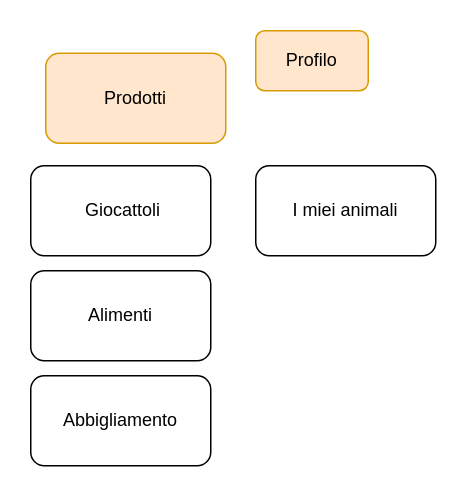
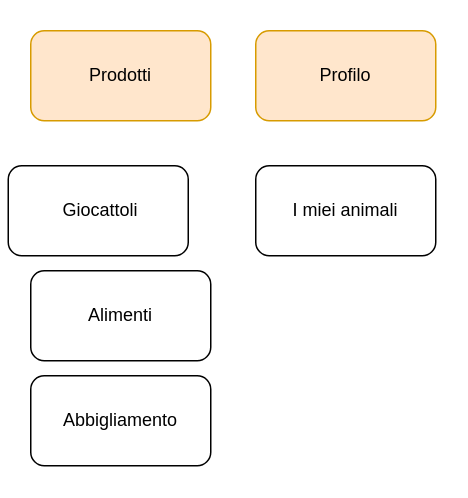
  <mxCell id="0" />
  <mxCell id="1" parent="0" />
- <mxCell id="2" value="Prodotti" style="whiteSpace=wrap;html=1;rounded=1;fillColor=#ffe6cc;strokeColor=#d79b00;" vertex="1" parent="1"><mxGeometry x="30" y="35" width="120" height="60" as="geometry" /></mxCell>
+ <mxCell id="2" value="Prodotti" style="whiteSpace=wrap;html=1;rounded=1;fillColor=#ffe6cc;strokeColor=#d79b00;" vertex="1" parent="1"><mxGeometry x="20" y="20" width="120" height="60" as="geometry" /></mxCell>
  <mxCell id="3" value="Alimenti" style="whiteSpace=wrap;html=1;rounded=1;" vertex="1" parent="1"><mxGeometry x="20" y="180" width="120" height="60" as="geometry" /></mxCell>
  <mxCell id="4" value="Abbigliamento" style="whiteSpace=wrap;html=1;rounded=1;" vertex="1" parent="1"><mxGeometry x="20" y="250" width="120" height="60" as="geometry" /></mxCell>
- <mxCell id="5" value="&amp;nbsp;Giocattoli" style="whiteSpace=wrap;html=1;rounded=1;" vertex="1" parent="1"><mxGeometry x="20" y="110" width="120" height="60" as="geometry" /></mxCell>
- <mxCell id="6" value="Profilo" style="whiteSpace=wrap;html=1;rounded=1;fillColor=#ffe6cc;strokeColor=#d79b00;" vertex="1" parent="1"><mxGeometry x="170" y="20" width="75" height="40" as="geometry" /></mxCell>
+ <mxCell id="5" value="&amp;nbsp;Giocattoli" style="whiteSpace=wrap;html=1;rounded=1;" vertex="1" parent="1"><mxGeometry x="5" y="110" width="120" height="60" as="geometry" /></mxCell>
+ <mxCell id="6" value="Profilo" style="whiteSpace=wrap;html=1;rounded=1;fillColor=#ffe6cc;strokeColor=#d79b00;" vertex="1" parent="1"><mxGeometry x="170" y="20" width="120" height="60" as="geometry" /></mxCell>
  <mxCell id="7" value="I miei animali" style="whiteSpace=wrap;html=1;rounded=1;" vertex="1" parent="1"><mxGeometry x="170" y="110" width="120" height="60" as="geometry" /></mxCell>
